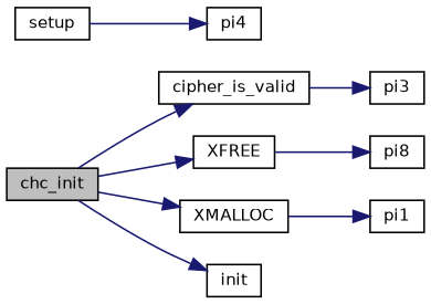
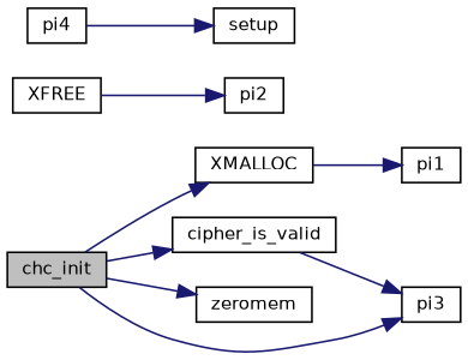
  digraph {
    rankdir=LR
    node [color=black fillcolor=white fontname=Helvetica fontsize=10 shape=record style=filled]
    edge [color=midnightblue fontname=Helvetica fontsize=10 labelfontname=Helvetica labelfontsize=10 style=solid]
    n1 [fillcolor=grey75 fontcolor=black height=0.2 label=chc_init width=0.4]
    n2 [height=0.2 label=cipher_is_valid width=0.4]
    n3 [height=0.2 label=XFREE width=0.4]
    n4 [height=0.2 label=XMALLOC width=0.4]
-   n5 [height=0.2 label=init width=0.4]
+   n5 [height=0.2 label=zeromem width=0.4]
    n6 [height=0.2 label=pi3 width=0.4]
    n7 [height=0.2 label=setup width=0.4]
    n8 [height=0.2 label=pi4 width=0.4]
-   n9 [height=0.2 label=pi8 width=0.4]
+   n9 [height=0.2 label=pi2 width=0.4]
    n10 [height=0.2 label=pi1 width=0.4]
    n1 -> n2
-   n1 -> n3
+   n1 -> n6
    n1 -> n4
    n1 -> n5
    n2 -> n6
    n3 -> n9
    n4 -> n10
-   n7 -> n8
+   n8 -> n7
  }
